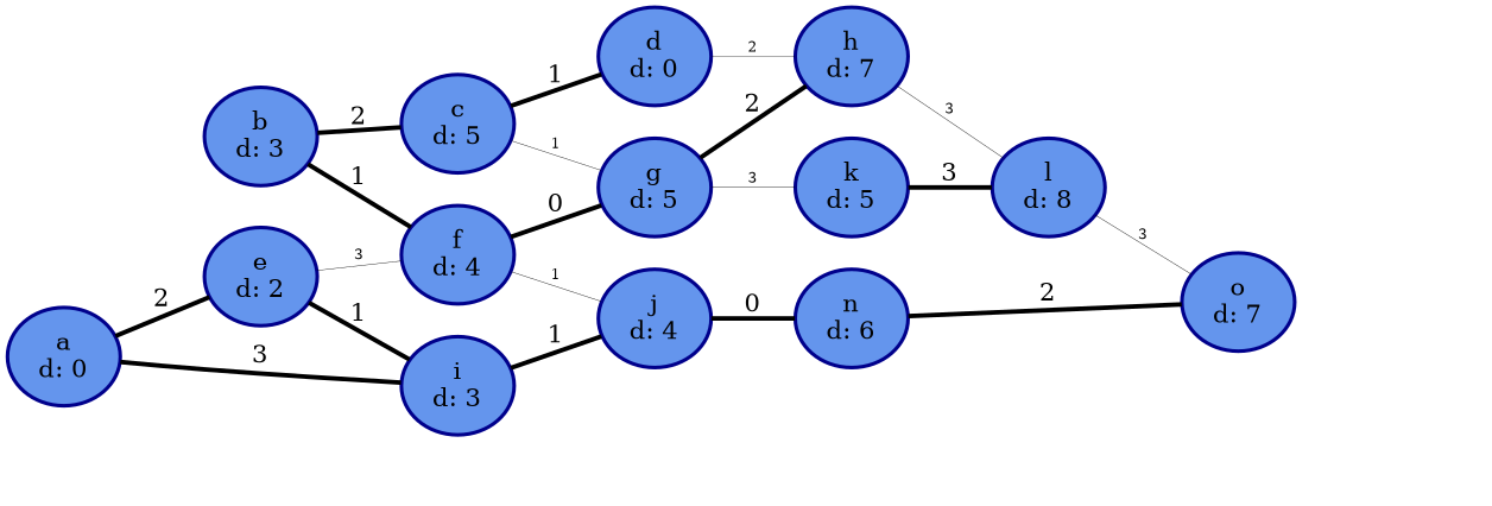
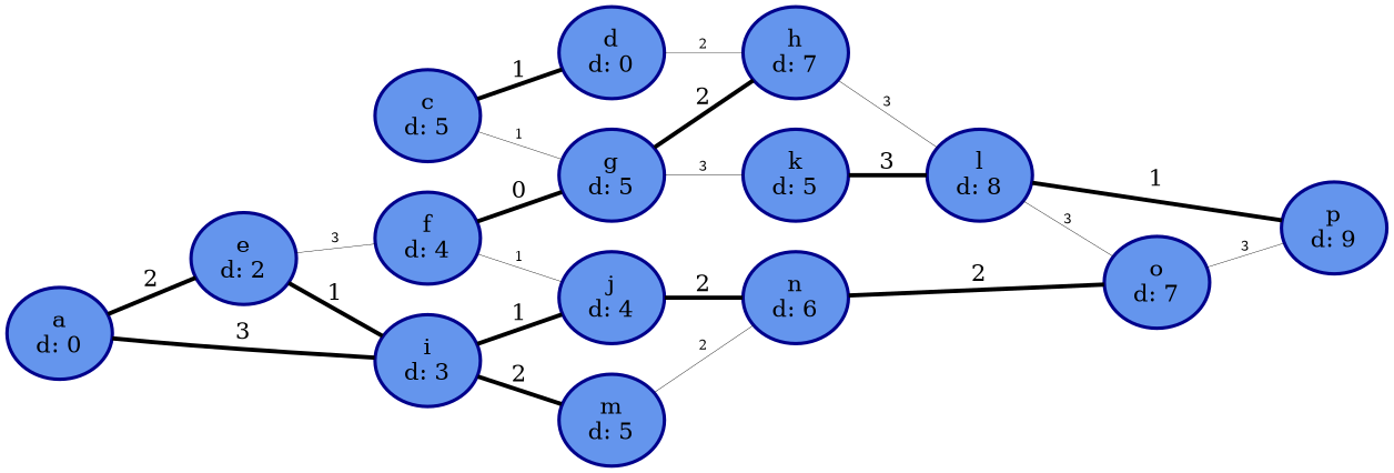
  digraph {
    fontname="DejaVu Serif"
    rankdir=LR
    node [color=darkblue fillcolor=cornflowerblue fontname="DejaVu Serif" penwidth=2 shape=oval style=filled]
    edge [dir=none fontname="DejaVu Serif" penwidth=2.5]
    n1 [label="a\nd: 0"]
    n2 [label="e\nd: 2"]
    n3 [label="i\nd: 3"]
-   n4 [label="b\nd: 3"]
    n5 [label="c\nd: 5"]
    n6 [label="f\nd: 4"]
    n7 [label="d\nd: 0"]
    n8 [label="g\nd: 5"]
    n9 [label="j\nd: 4"]
+   n10 [label="m\nd: 5"]
    n11 [label="h\nd: 7"]
    n12 [label="k\nd: 5"]
    n13 [label="n\nd: 6"]
    n14 [label="l\nd: 8"]
    n15 [label="o\nd: 7"]
+   n16 [label="p\nd: 9"]
    n1 -> n2 [label=2]
    n1 -> n3 [label=3]
    n2 -> n3 [label=1]
    n2 -> n6 [fontsize=8 label=3 penwidth=0.25]
    n3 -> n9 [label=1]
-   n4 -> n5 [label=2]
-   n4 -> n6 [label=1]
+   n3 -> n10 [label=2]
    n5 -> n7 [label=1]
    n5 -> n8 [fontsize=8 label=1 penwidth=0.25]
    n6 -> n8 [label=0]
    n6 -> n9 [fontsize=8 label=1 penwidth=0.25]
    n7 -> n11 [fontsize=8 label=2 penwidth=0.25]
    n8 -> n11 [label=2]
    n8 -> n12 [fontsize=8 label=3 penwidth=0.25]
-   n9 -> n13 [label=0]
+   n9 -> n13 [label=2]
+   n10 -> n13 [fontsize=8 label=2 penwidth=0.25]
    n11 -> n14 [fontsize=8 label=3 penwidth=0.25]
    n12 -> n14 [label=3]
    n13 -> n15 [label=2]
    n14 -> n15 [fontsize=8 label=3 penwidth=0.25]
+   n14 -> n16 [label=1]
+   n15 -> n16 [fontsize=8 label=3 penwidth=0.25]
  }
